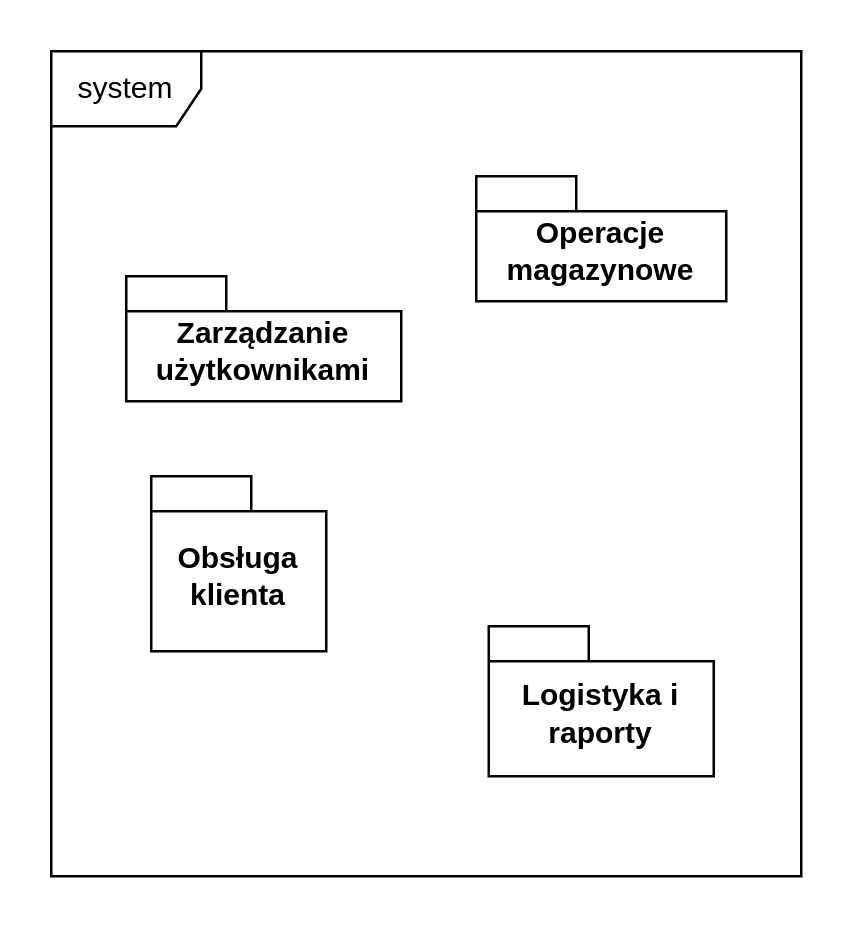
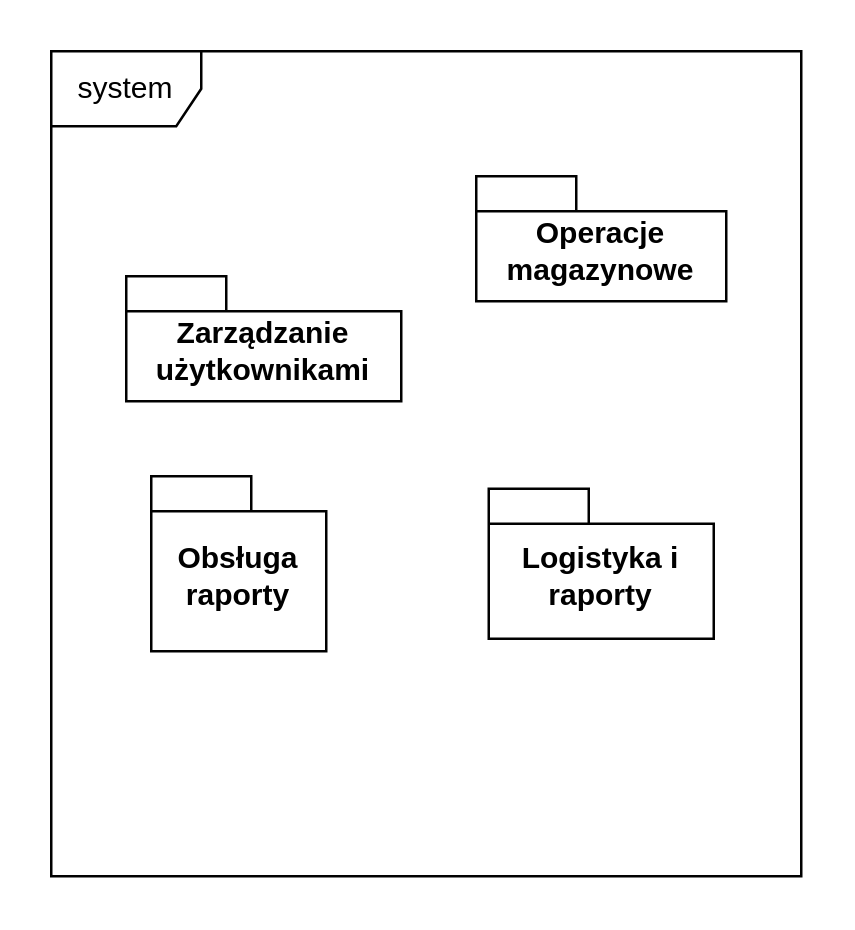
  <mxCell id="0" />
  <mxCell id="1" parent="0" />
  <mxCell id="2" value="system" style="shape=umlFrame;whiteSpace=wrap;html=1;pointerEvents=0;" vertex="1" parent="1"><mxGeometry x="20" y="20" width="300" height="330" as="geometry" /></mxCell>
  <mxCell id="3" value="Zarządzanie użytkownikami" style="shape=folder;fontStyle=1;spacingTop=10;tabWidth=40;tabHeight=14;tabPosition=left;html=1;whiteSpace=wrap;" vertex="1" parent="1"><mxGeometry x="50" y="110" width="110" height="50" as="geometry" /></mxCell>
  <mxCell id="4" value="Operacje magazynowe" style="shape=folder;fontStyle=1;spacingTop=10;tabWidth=40;tabHeight=14;tabPosition=left;html=1;whiteSpace=wrap;" vertex="1" parent="1"><mxGeometry x="190" y="70" width="100" height="50" as="geometry" /></mxCell>
- <mxCell id="5" value="Logistyka i raporty" style="shape=folder;fontStyle=1;spacingTop=10;tabWidth=40;tabHeight=14;tabPosition=left;html=1;whiteSpace=wrap;" vertex="1" parent="1"><mxGeometry x="195" y="250" width="90" height="60" as="geometry" /></mxCell>
- <mxCell id="6" value="Obsługa klienta" style="shape=folder;fontStyle=1;spacingTop=10;tabWidth=40;tabHeight=14;tabPosition=left;html=1;whiteSpace=wrap;" vertex="1" parent="1"><mxGeometry x="60" y="190" width="70" height="70" as="geometry" /></mxCell>
+ <mxCell id="5" value="Logistyka i raporty" style="shape=folder;fontStyle=1;spacingTop=10;tabWidth=40;tabHeight=14;tabPosition=left;html=1;whiteSpace=wrap;" vertex="1" parent="1"><mxGeometry x="195" y="195" width="90" height="60" as="geometry" /></mxCell>
+ <mxCell id="6" value="Obsługa raporty" style="shape=folder;fontStyle=1;spacingTop=10;tabWidth=40;tabHeight=14;tabPosition=left;html=1;whiteSpace=wrap;" vertex="1" parent="1"><mxGeometry x="60" y="190" width="70" height="70" as="geometry" /></mxCell>
